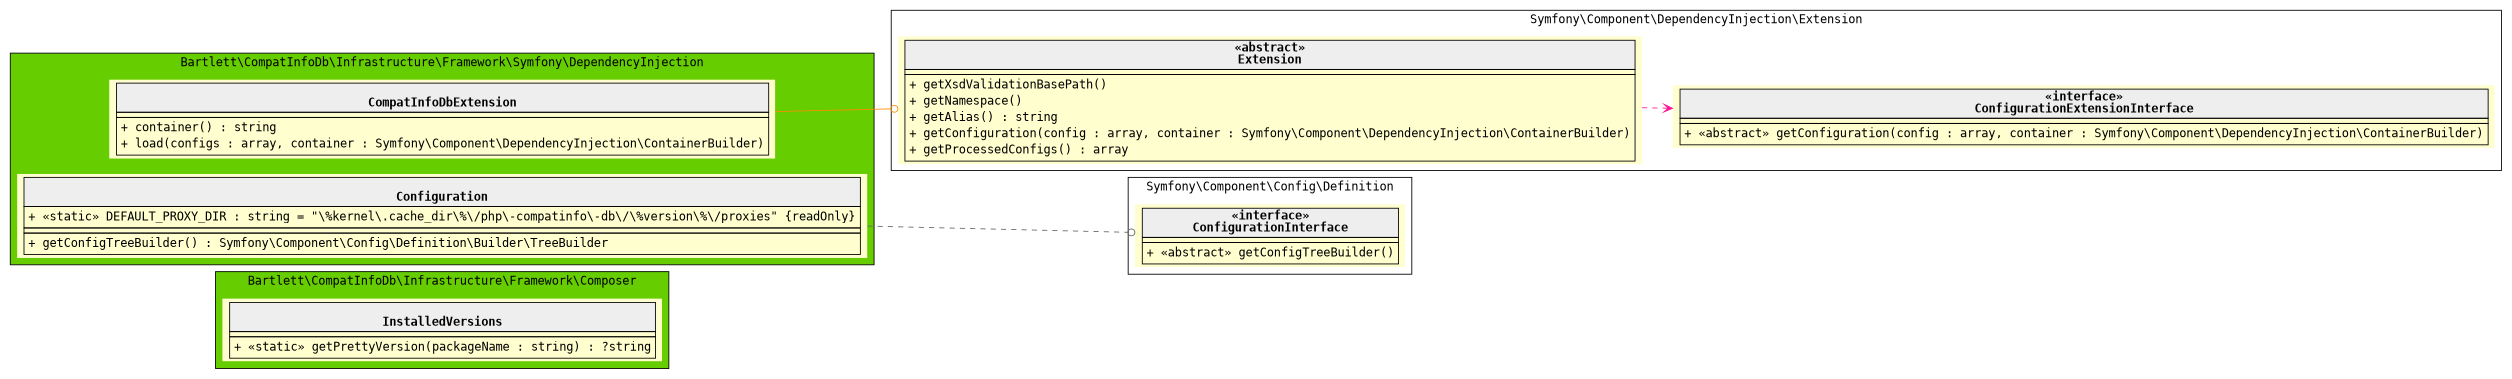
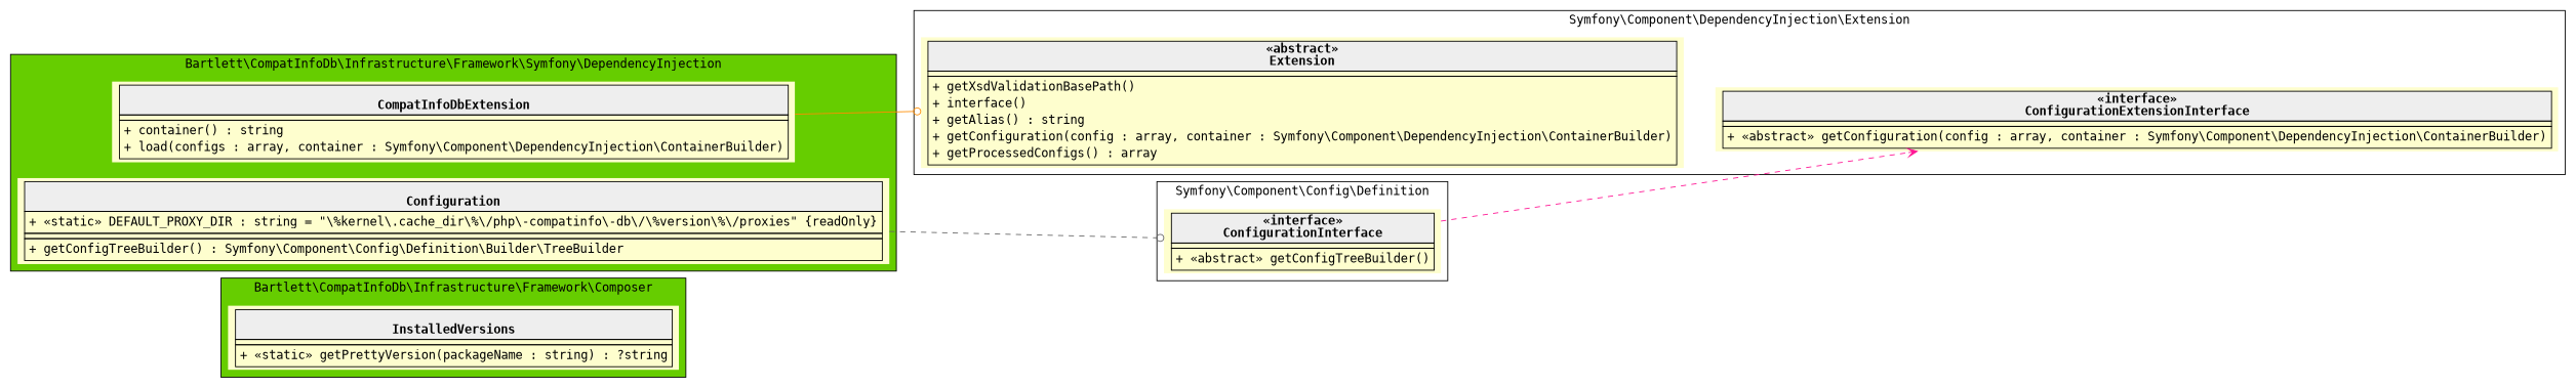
  digraph {
    fontname="DejaVu Sans Mono"
    rankdir=LR
    node [fillcolor="#FEFECE" fontname="DejaVu Sans Mono" shape=none style=filled]
    edge [arrowhead=odot fontname="DejaVu Sans Mono" style=dashed]
    n1 [label=< <table cellspacing="0" border="0" cellborder="1">     <tr><td bgcolor="#eeeeee"><b><br/>InstalledVersions</b></td></tr>     <tr><td></td></tr>     <tr><td><table border="0" cellspacing="0" cellpadding="2">     <tr><td align="left">+ «static» getPrettyVersion(packageName : string) : ?string</td></tr> </table></td></tr> </table>>]
    n2 [label=< <table cellspacing="0" border="0" cellborder="1">     <tr><td bgcolor="#eeeeee"><b><br/>CompatInfoDbExtension</b></td></tr>     <tr><td></td></tr>     <tr><td><table border="0" cellspacing="0" cellpadding="2">     <tr><td align="left">+ container() : string</td></tr>     <tr><td align="left">+ load(configs : array, container : Symfony\\Component\\DependencyInjection\\ContainerBuilder)</td></tr> </table></td></tr> </table>>]
    n3 [label=< <table cellspacing="0" border="0" cellborder="1">     <tr><td bgcolor="#eeeeee"><b><br/>Configuration</b></td></tr>     <tr><td><table border="0" cellspacing="0" cellpadding="2">     <tr><td align="left">+ «static» DEFAULT_PROXY_DIR : string = "\%kernel\.cache_dir\%\/php\-compatinfo\-db\/\%version\%\/proxies" {readOnly}</td></tr> </table></td></tr>     <tr><td></td></tr>     <tr><td><table border="0" cellspacing="0" cellpadding="2">     <tr><td align="left">+ getConfigTreeBuilder() : Symfony\\Component\\Config\\Definition\\Builder\\TreeBuilder</td></tr> </table></td></tr> </table>>]
-   n4 [label=< <table cellspacing="0" border="0" cellborder="1">     <tr><td bgcolor="#eeeeee"><b>«abstract»<br/>Extension</b></td></tr>     <tr><td></td></tr>     <tr><td><table border="0" cellspacing="0" cellpadding="2">     <tr><td align="left">+ getXsdValidationBasePath()</td></tr>     <tr><td align="left">+ getNamespace()</td></tr>     <tr><td align="left">+ getAlias() : string</td></tr>     <tr><td align="left">+ getConfiguration(config : array, container : Symfony\\Component\\DependencyInjection\\ContainerBuilder)</td></tr>     <tr><td align="left">+ getProcessedConfigs() : array</td></tr> </table></td></tr> </table>>]
+   n4 [label=< <table cellspacing="0" border="0" cellborder="1">     <tr><td bgcolor="#eeeeee"><b>«abstract»<br/>Extension</b></td></tr>     <tr><td></td></tr>     <tr><td><table border="0" cellspacing="0" cellpadding="2">     <tr><td align="left">+ getXsdValidationBasePath()</td></tr>     <tr><td align="left">+ interface()</td></tr>     <tr><td align="left">+ getAlias() : string</td></tr>     <tr><td align="left">+ getConfiguration(config : array, container : Symfony\\Component\\DependencyInjection\\ContainerBuilder)</td></tr>     <tr><td align="left">+ getProcessedConfigs() : array</td></tr> </table></td></tr> </table>>]
    n5 [label=< <table cellspacing="0" border="0" cellborder="1">     <tr><td bgcolor="#eeeeee"><b>«interface»<br/>ConfigurationExtensionInterface</b></td></tr>     <tr><td></td></tr>     <tr><td><table border="0" cellspacing="0" cellpadding="2">     <tr><td align="left">+ «abstract» getConfiguration(config : array, container : Symfony\\Component\\DependencyInjection\\ContainerBuilder)</td></tr> </table></td></tr> </table>>]
    n6 [label=< <table cellspacing="0" border="0" cellborder="1">     <tr><td bgcolor="#eeeeee"><b>«interface»<br/>ConfigurationInterface</b></td></tr>     <tr><td></td></tr>     <tr><td><table border="0" cellspacing="0" cellpadding="2">     <tr><td align="left">+ «abstract» getConfigTreeBuilder()</td></tr> </table></td></tr> </table>>]
    subgraph cluster_1 {
      bgcolor=chartreuse3
      label="Bartlett\\CompatInfoDb\\Infrastructure\\Framework\\Composer"
      n1
    }
    subgraph cluster_2 {
      bgcolor=chartreuse3
      label="Bartlett\\CompatInfoDb\\Infrastructure\\Framework\\Symfony\\DependencyInjection"
      n2
      n3
    }
    subgraph cluster_3 {
      label="Symfony\\Component\\DependencyInjection\\Extension"
      n4
      n5
    }
    subgraph cluster_4 {
      label="Symfony\\Component\\Config\\Definition"
      n6
    }
    n2 -> n4 [color=darkorange style=filled]
    n3 -> n6 [color=gray40]
-   n4 -> n5 [arrowhead=vee color=deeppink]
+   n6 -> n5 [arrowhead=vee color=deeppink]
  }
